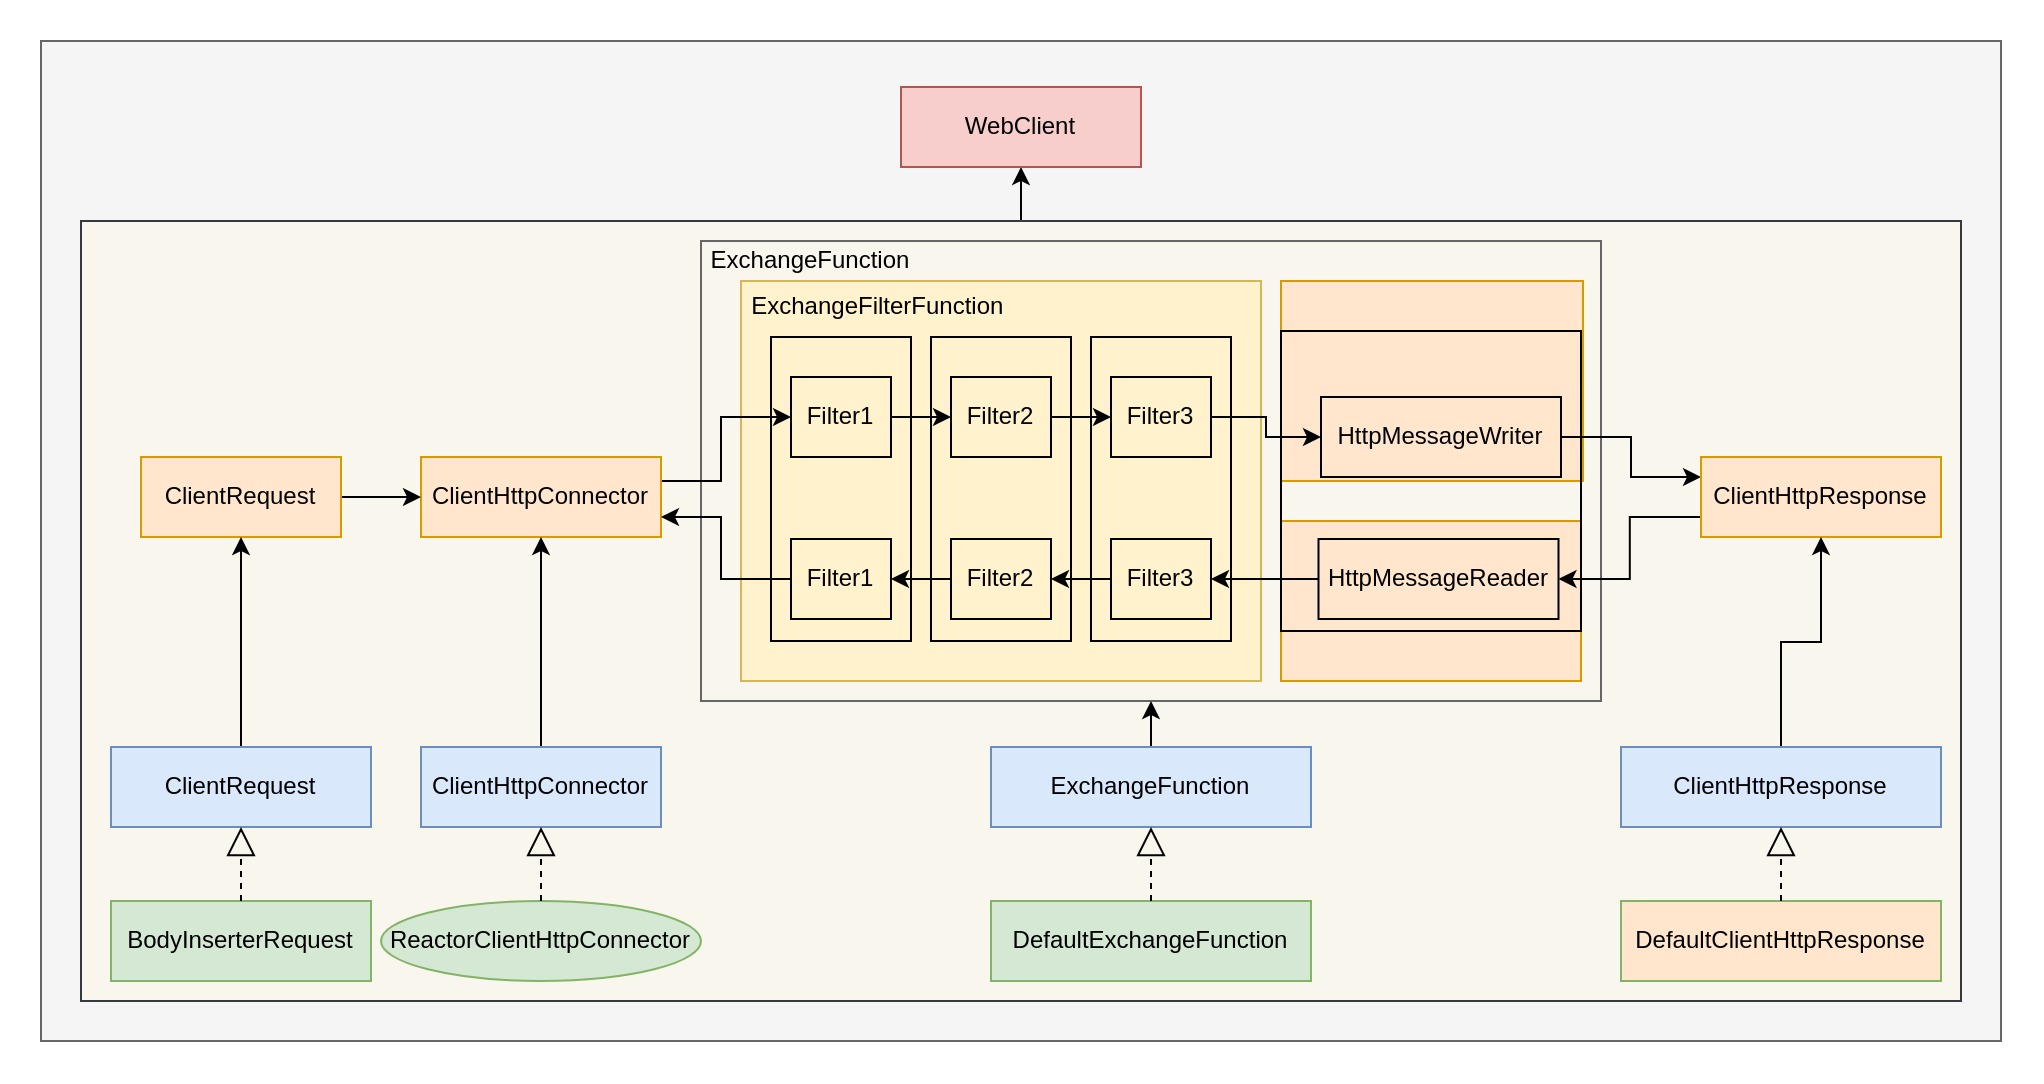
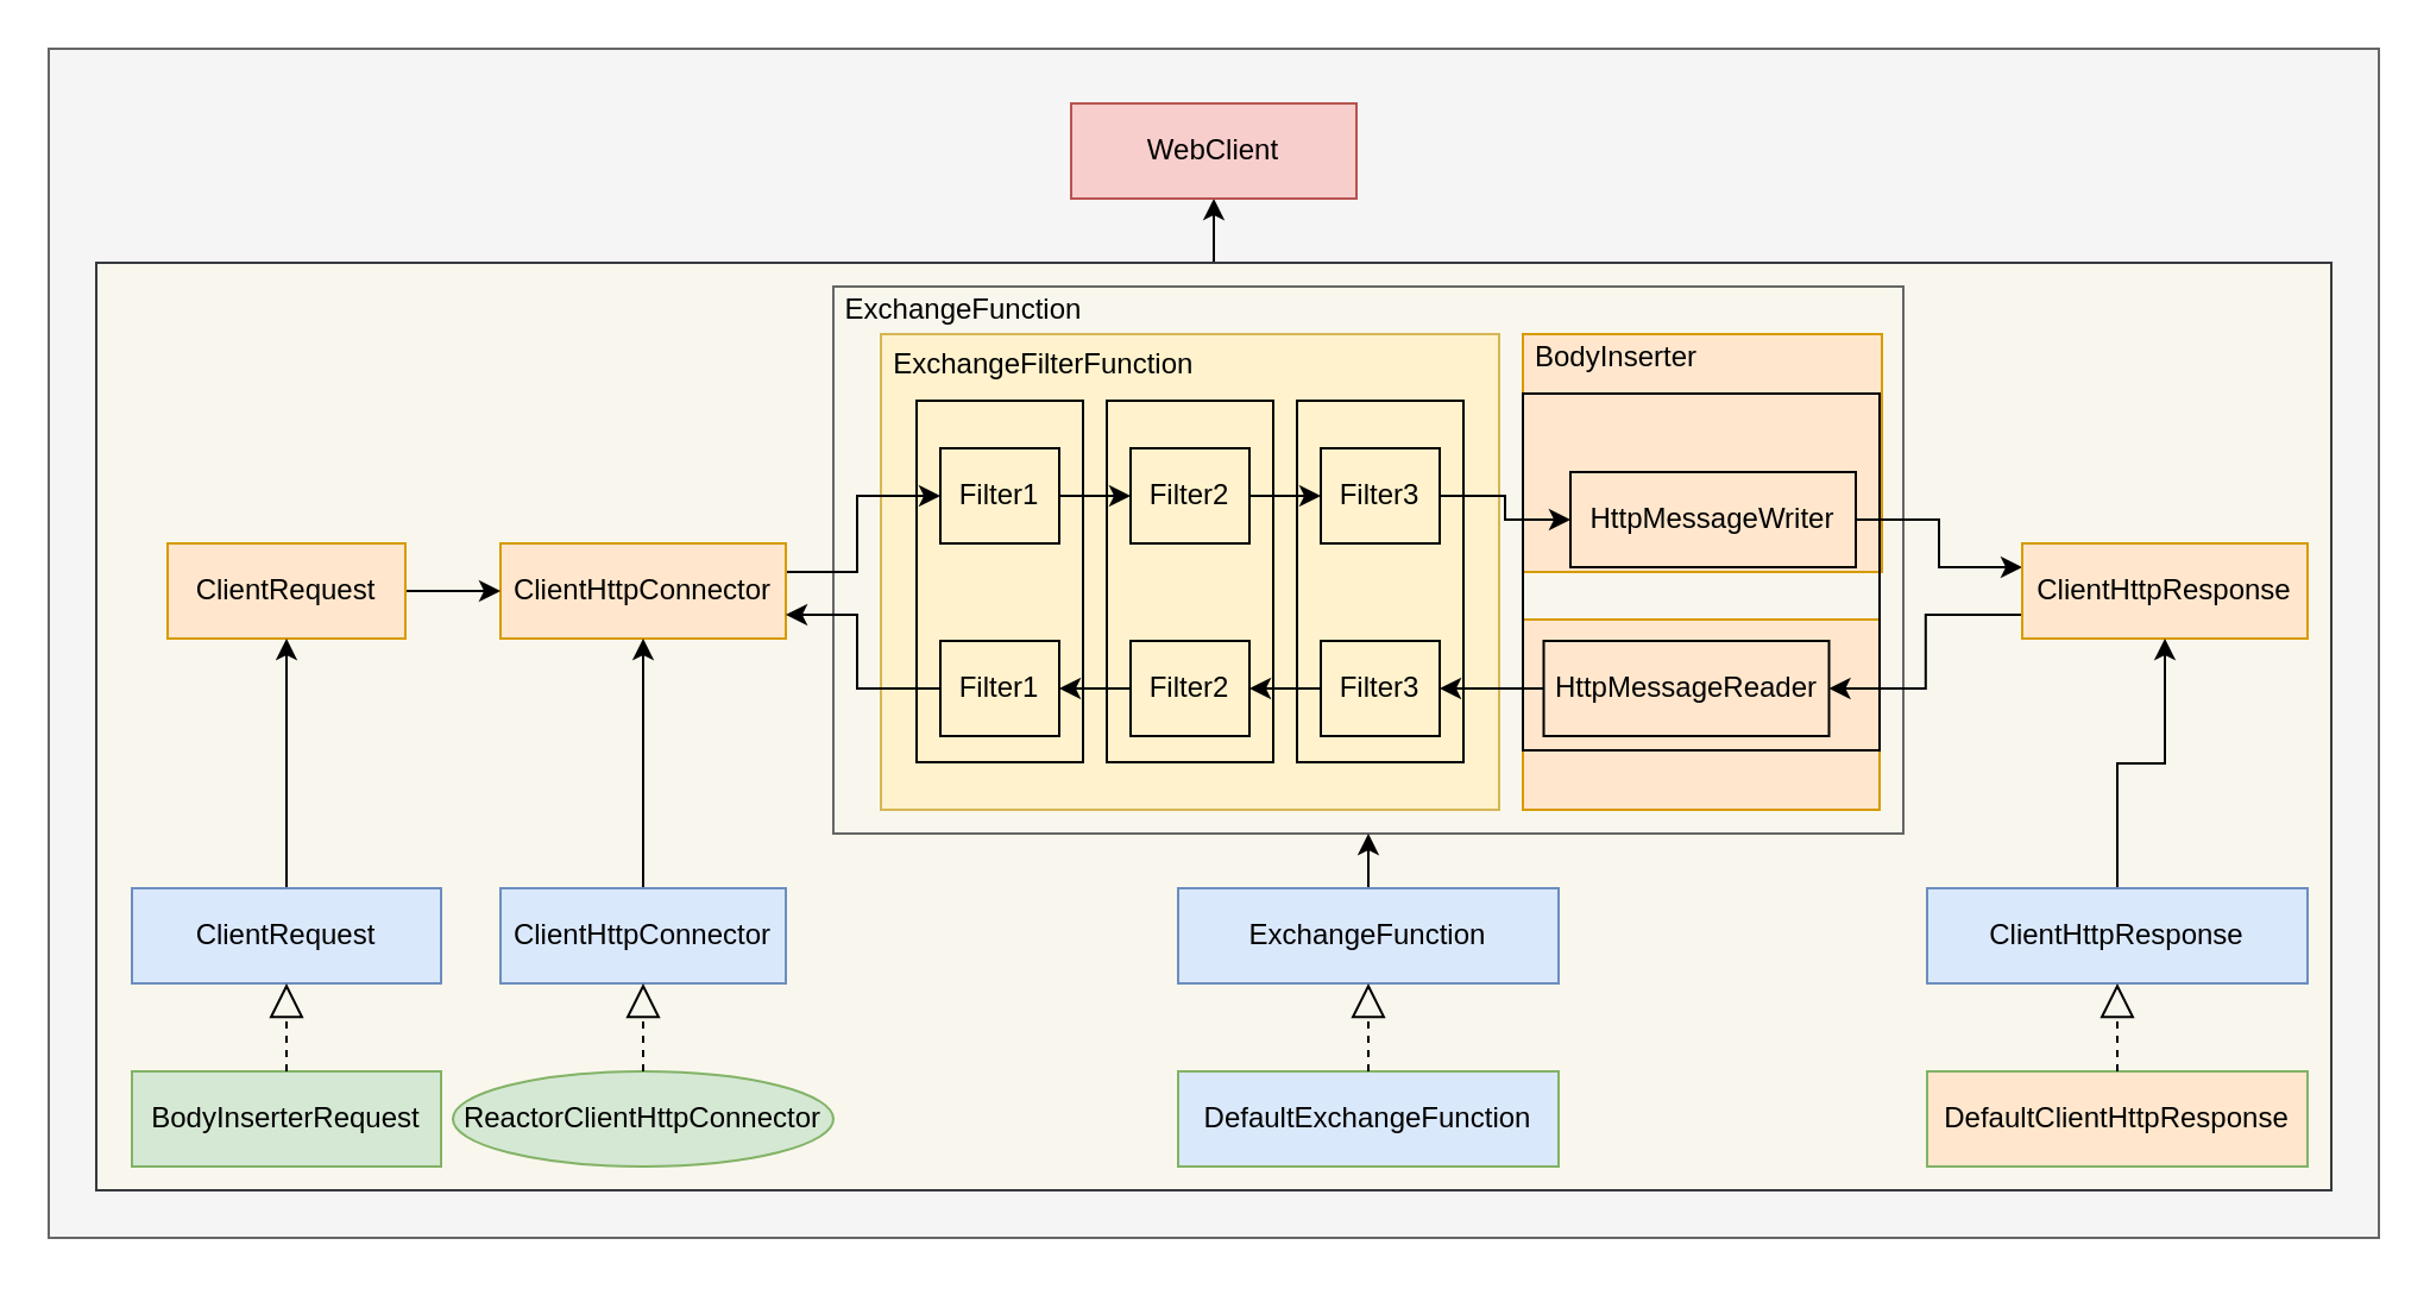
  <mxCell id="0" />
  <mxCell id="1" parent="0" />
  <mxCell id="2" value="" style="rounded=0;whiteSpace=wrap;html=1;fillColor=#f5f5f5;fontColor=#333333;strokeColor=#666666;" parent="1" vertex="1"><mxGeometry x="20" y="20" width="980" height="500" as="geometry" /></mxCell>
  <mxCell id="3" value="" style="edgeStyle=orthogonalEdgeStyle;rounded=0;orthogonalLoop=1;jettySize=auto;html=1;" parent="1" source="4" target="38" edge="1"><mxGeometry relative="1" as="geometry" /></mxCell>
  <mxCell id="4" value="" style="rounded=0;whiteSpace=wrap;html=1;fillColor=#f9f7ed;strokeColor=#36393d;" parent="1" vertex="1"><mxGeometry x="40" y="110" width="940" height="390" as="geometry" /></mxCell>
  <mxCell id="5" value="" style="rounded=0;whiteSpace=wrap;html=1;fillColor=none;fontColor=#333333;strokeColor=#666666;" parent="1" vertex="1"><mxGeometry x="350" y="120" width="450" height="230" as="geometry" /></mxCell>
  <mxCell id="6" value="" style="rounded=0;whiteSpace=wrap;html=1;fillColor=#ffe6cc;strokeColor=#d79b00;" parent="1" vertex="1"><mxGeometry x="640" y="260" width="150" height="80" as="geometry" /></mxCell>
  <mxCell id="7" value="" style="rounded=0;whiteSpace=wrap;html=1;fillColor=#fff2cc;strokeColor=#d6b656;" parent="1" vertex="1"><mxGeometry x="370" y="140" width="260" height="200" as="geometry" /></mxCell>
  <mxCell id="8" value="" style="rounded=0;whiteSpace=wrap;html=1;fillColor=none;" parent="1" vertex="1"><mxGeometry x="545" y="168" width="70" height="152" as="geometry" /></mxCell>
  <mxCell id="9" value="" style="rounded=0;whiteSpace=wrap;html=1;fillColor=none;" parent="1" vertex="1"><mxGeometry x="465" y="168" width="70" height="152" as="geometry" /></mxCell>
  <mxCell id="10" value="" style="rounded=0;whiteSpace=wrap;html=1;fillColor=#ffe6cc;strokeColor=#d79b00;" parent="1" vertex="1"><mxGeometry x="640" y="140" width="151" height="100" as="geometry" /></mxCell>
  <mxCell id="11" value="" style="rounded=0;whiteSpace=wrap;html=1;fillColor=none;" parent="1" vertex="1"><mxGeometry x="385" y="168" width="70" height="152" as="geometry" /></mxCell>
  <mxCell id="12" style="edgeStyle=orthogonalEdgeStyle;rounded=0;orthogonalLoop=1;jettySize=auto;html=1;entryX=0;entryY=0.25;entryDx=0;entryDy=0;" parent="1" source="13" target="23" edge="1"><mxGeometry relative="1" as="geometry" /></mxCell>
  <mxCell id="13" value="HttpMessageWriter" style="rounded=0;whiteSpace=wrap;html=1;fillColor=none;gradientColor=none;" parent="1" vertex="1"><mxGeometry x="660" y="198" width="120" height="40" as="geometry" /></mxCell>
  <mxCell id="14" style="edgeStyle=orthogonalEdgeStyle;rounded=0;orthogonalLoop=1;jettySize=auto;html=1;entryX=1;entryY=0.5;entryDx=0;entryDy=0;" parent="1" source="15" target="42" edge="1"><mxGeometry relative="1" as="geometry" /></mxCell>
- <mxCell id="15" value="HttpMessageReader" style="rounded=0;whiteSpace=wrap;html=1;fillColor=none;gradientColor=none;" parent="1" vertex="1"><mxGeometry x="658.75" y="269" width="120" height="40" as="geometry" /></mxCell>
+ <mxCell id="15" value="HttpMessageReader" style="rounded=0;whiteSpace=wrap;html=1;fillColor=none;gradientColor=none;" parent="1" vertex="1"><mxGeometry x="648.75" y="269" width="120" height="40" as="geometry" /></mxCell>
  <mxCell id="16" value="" style="edgeStyle=orthogonalEdgeStyle;rounded=0;orthogonalLoop=1;jettySize=auto;html=1;" parent="1" source="17" target="27" edge="1"><mxGeometry relative="1" as="geometry" /></mxCell>
  <mxCell id="17" value="&lt;span&gt;Filter1&lt;/span&gt;" style="rounded=0;whiteSpace=wrap;html=1;fillColor=none;gradientColor=none;" parent="1" vertex="1"><mxGeometry x="395" y="188" width="50" height="40" as="geometry" /></mxCell>
  <mxCell id="18" style="edgeStyle=orthogonalEdgeStyle;rounded=0;orthogonalLoop=1;jettySize=auto;html=1;entryX=0;entryY=0.5;entryDx=0;entryDy=0;" parent="1" source="19" target="17" edge="1"><mxGeometry relative="1" as="geometry"><Array as="points"><mxPoint x="360" y="240" /><mxPoint x="360" y="208" /></Array></mxGeometry></mxCell>
  <mxCell id="19" value="ClientHttpConnector" style="rounded=0;whiteSpace=wrap;html=1;fillColor=#ffe6cc;strokeColor=#d79b00;" parent="1" vertex="1"><mxGeometry x="210" y="228" width="120" height="40" as="geometry" /></mxCell>
  <mxCell id="20" value="" style="edgeStyle=orthogonalEdgeStyle;rounded=0;orthogonalLoop=1;jettySize=auto;html=1;" parent="1" source="21" target="19" edge="1"><mxGeometry relative="1" as="geometry" /></mxCell>
  <mxCell id="21" value="ClientRequest" style="rounded=0;whiteSpace=wrap;html=1;fillColor=#ffe6cc;strokeColor=#d79b00;" parent="1" vertex="1"><mxGeometry x="70" y="228" width="100" height="40" as="geometry" /></mxCell>
  <mxCell id="22" style="edgeStyle=orthogonalEdgeStyle;rounded=0;orthogonalLoop=1;jettySize=auto;html=1;entryX=1;entryY=0.5;entryDx=0;entryDy=0;exitX=0;exitY=0.75;exitDx=0;exitDy=0;" parent="1" source="23" target="15" edge="1"><mxGeometry relative="1" as="geometry" /></mxCell>
  <mxCell id="23" value="ClientHttpResponse" style="rounded=0;whiteSpace=wrap;html=1;fillColor=#ffe6cc;strokeColor=#d79b00;" parent="1" vertex="1"><mxGeometry x="850" y="228" width="120" height="40" as="geometry" /></mxCell>
  <mxCell id="24" style="edgeStyle=orthogonalEdgeStyle;rounded=0;orthogonalLoop=1;jettySize=auto;html=1;entryX=0;entryY=0.5;entryDx=0;entryDy=0;" parent="1" source="25" target="13" edge="1"><mxGeometry relative="1" as="geometry" /></mxCell>
  <mxCell id="25" value="&lt;span&gt;Filter3&lt;/span&gt;" style="rounded=0;whiteSpace=wrap;html=1;fillColor=none;gradientColor=none;" parent="1" vertex="1"><mxGeometry x="555" y="188" width="50" height="40" as="geometry" /></mxCell>
  <mxCell id="26" value="" style="edgeStyle=orthogonalEdgeStyle;rounded=0;orthogonalLoop=1;jettySize=auto;html=1;" parent="1" source="27" target="25" edge="1"><mxGeometry relative="1" as="geometry" /></mxCell>
  <mxCell id="27" value="Filter2" style="rounded=0;whiteSpace=wrap;html=1;fillColor=none;gradientColor=none;" parent="1" vertex="1"><mxGeometry x="475" y="188" width="50" height="40" as="geometry" /></mxCell>
  <mxCell id="28" style="edgeStyle=orthogonalEdgeStyle;rounded=0;orthogonalLoop=1;jettySize=auto;html=1;entryX=0.5;entryY=1;entryDx=0;entryDy=0;" parent="1" source="29" target="23" edge="1"><mxGeometry relative="1" as="geometry" /></mxCell>
  <mxCell id="29" value="ClientHttpResponse" style="rounded=0;whiteSpace=wrap;html=1;fillColor=#dae8fc;strokeColor=#6c8ebf;" parent="1" vertex="1"><mxGeometry x="810" y="373" width="160" height="40" as="geometry" /></mxCell>
  <mxCell id="30" value="" style="edgeStyle=orthogonalEdgeStyle;rounded=0;orthogonalLoop=1;jettySize=auto;html=1;" parent="1" source="31" target="21" edge="1"><mxGeometry relative="1" as="geometry" /></mxCell>
  <mxCell id="31" value="ClientRequest" style="rounded=0;whiteSpace=wrap;html=1;fillColor=#dae8fc;strokeColor=#6c8ebf;" parent="1" vertex="1"><mxGeometry x="55" y="373" width="130" height="40" as="geometry" /></mxCell>
  <mxCell id="32" value="" style="edgeStyle=orthogonalEdgeStyle;rounded=0;orthogonalLoop=1;jettySize=auto;html=1;startArrow=none;" parent="1" source="48" target="19" edge="1"><mxGeometry relative="1" as="geometry" /></mxCell>
  <mxCell id="33" value="ReactorClientHttpConnector" style="ellipse;whiteSpace=wrap;html=1;fillColor=#d5e8d4;strokeColor=#82b366;" parent="1" vertex="1"><mxGeometry x="190" y="450" width="160" height="40" as="geometry" /></mxCell>
+ <mxCell id="34" value="BodyInserter" style="text;html=1;strokeColor=none;fillColor=none;align=center;verticalAlign=middle;whiteSpace=wrap;rounded=0;" parent="1" vertex="1"><mxGeometry x="640" y="140" width="79" height="20" as="geometry" /></mxCell>
  <mxCell id="35" style="edgeStyle=orthogonalEdgeStyle;rounded=0;orthogonalLoop=1;jettySize=auto;html=1;entryX=0.5;entryY=1;entryDx=0;entryDy=0;" parent="1" source="36" target="5" edge="1"><mxGeometry relative="1" as="geometry" /></mxCell>
  <mxCell id="36" value="ExchangeFunction" style="rounded=0;whiteSpace=wrap;html=1;fillColor=#dae8fc;strokeColor=#6c8ebf;" parent="1" vertex="1"><mxGeometry x="495" y="373" width="160" height="40" as="geometry" /></mxCell>
  <mxCell id="37" value="&amp;nbsp;ExchangeFilterFunction" style="text;html=1;strokeColor=none;fillColor=none;align=center;verticalAlign=middle;whiteSpace=wrap;rounded=0;" parent="1" vertex="1"><mxGeometry x="370" y="138" width="134" height="30" as="geometry" /></mxCell>
  <mxCell id="38" value="WebClient" style="rounded=0;whiteSpace=wrap;html=1;fillColor=#f8cecc;strokeColor=#b85450;" parent="1" vertex="1"><mxGeometry x="450" y="43" width="120" height="40" as="geometry" /></mxCell>
  <mxCell id="39" style="edgeStyle=orthogonalEdgeStyle;rounded=0;orthogonalLoop=1;jettySize=auto;html=1;entryX=1;entryY=0.75;entryDx=0;entryDy=0;" parent="1" source="40" target="19" edge="1"><mxGeometry relative="1" as="geometry"><Array as="points"><mxPoint x="360" y="289" /><mxPoint x="360" y="258" /></Array></mxGeometry></mxCell>
  <mxCell id="40" value="&lt;span&gt;Filter1&lt;/span&gt;" style="rounded=0;whiteSpace=wrap;html=1;fillColor=none;gradientColor=none;" parent="1" vertex="1"><mxGeometry x="395" y="269" width="50" height="40" as="geometry" /></mxCell>
  <mxCell id="41" style="edgeStyle=orthogonalEdgeStyle;rounded=0;orthogonalLoop=1;jettySize=auto;html=1;entryX=1;entryY=0.5;entryDx=0;entryDy=0;" parent="1" source="42" target="44" edge="1"><mxGeometry relative="1" as="geometry" /></mxCell>
  <mxCell id="42" value="&lt;span&gt;Filter3&lt;/span&gt;" style="rounded=0;whiteSpace=wrap;html=1;fillColor=none;gradientColor=none;" parent="1" vertex="1"><mxGeometry x="555" y="269" width="50" height="40" as="geometry" /></mxCell>
  <mxCell id="43" style="edgeStyle=orthogonalEdgeStyle;rounded=0;orthogonalLoop=1;jettySize=auto;html=1;entryX=1;entryY=0.5;entryDx=0;entryDy=0;" parent="1" source="44" target="40" edge="1"><mxGeometry relative="1" as="geometry" /></mxCell>
  <mxCell id="44" value="Filter2" style="rounded=0;whiteSpace=wrap;html=1;fillColor=none;gradientColor=none;" parent="1" vertex="1"><mxGeometry x="475" y="269" width="50" height="40" as="geometry" /></mxCell>
  <mxCell id="45" value="" style="rounded=0;whiteSpace=wrap;html=1;fillColor=none;" parent="1" vertex="1"><mxGeometry x="640" y="165" width="150" height="150" as="geometry" /></mxCell>
  <mxCell id="46" value="ExchangeFunction" style="text;html=1;strokeColor=none;fillColor=none;align=center;verticalAlign=middle;whiteSpace=wrap;rounded=0;" parent="1" vertex="1"><mxGeometry x="350" y="120" width="110" height="20" as="geometry" /></mxCell>
  <mxCell id="47" value="BodyInserterRequest" style="rounded=0;whiteSpace=wrap;html=1;fillColor=#d5e8d4;strokeColor=#82b366;" parent="1" vertex="1"><mxGeometry x="55" y="450" width="130" height="40" as="geometry" /></mxCell>
  <mxCell id="48" value="ClientHttpConnector" style="rounded=0;whiteSpace=wrap;html=1;fillColor=#dae8fc;strokeColor=#6c8ebf;" parent="1" vertex="1"><mxGeometry x="210" y="373" width="120" height="40" as="geometry" /></mxCell>
  <mxCell id="49" value="" style="endArrow=block;dashed=1;endFill=0;endSize=12;html=1;rounded=0;entryX=0.5;entryY=1;entryDx=0;entryDy=0;exitX=0.5;exitY=0;exitDx=0;exitDy=0;" parent="1" source="47" target="31" edge="1"><mxGeometry width="160" relative="1" as="geometry"><mxPoint x="370" y="330" as="sourcePoint" /><mxPoint x="530" y="330" as="targetPoint" /></mxGeometry></mxCell>
  <mxCell id="50" value="" style="endArrow=block;dashed=1;endFill=0;endSize=12;html=1;rounded=0;entryX=0.5;entryY=1;entryDx=0;entryDy=0;" parent="1" source="33" target="48" edge="1"><mxGeometry width="160" relative="1" as="geometry"><mxPoint x="370" y="330" as="sourcePoint" /><mxPoint x="530" y="330" as="targetPoint" /></mxGeometry></mxCell>
- <mxCell id="51" value="DefaultExchangeFunction" style="rounded=0;whiteSpace=wrap;html=1;fillColor=#d5e8d4;strokeColor=#82b366;" parent="1" vertex="1"><mxGeometry x="495" y="450" width="160" height="40" as="geometry" /></mxCell>
+ <mxCell id="51" value="DefaultExchangeFunction" style="rounded=0;whiteSpace=wrap;html=1;fillColor=#dae8fc;strokeColor=#82b366;" parent="1" vertex="1"><mxGeometry x="495" y="450" width="160" height="40" as="geometry" /></mxCell>
  <mxCell id="52" value="" style="endArrow=block;dashed=1;endFill=0;endSize=12;html=1;rounded=0;entryX=0.5;entryY=1;entryDx=0;entryDy=0;exitX=0.5;exitY=0;exitDx=0;exitDy=0;" parent="1" source="51" target="36" edge="1"><mxGeometry width="160" relative="1" as="geometry"><mxPoint x="370" y="330" as="sourcePoint" /><mxPoint x="530" y="330" as="targetPoint" /></mxGeometry></mxCell>
  <mxCell id="53" value="DefaultClientHttpResponse" style="rounded=0;whiteSpace=wrap;html=1;fillColor=#ffe6cc;strokeColor=#82b366;" parent="1" vertex="1"><mxGeometry x="810" y="450" width="160" height="40" as="geometry" /></mxCell>
  <mxCell id="54" value="" style="endArrow=block;dashed=1;endFill=0;endSize=12;html=1;rounded=0;entryX=0.5;entryY=1;entryDx=0;entryDy=0;" parent="1" source="53" target="29" edge="1"><mxGeometry width="160" relative="1" as="geometry"><mxPoint x="540" y="330" as="sourcePoint" /><mxPoint x="700" y="330" as="targetPoint" /></mxGeometry></mxCell>
